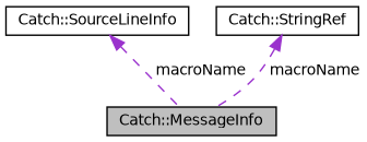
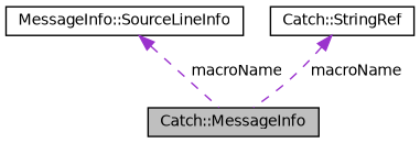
  digraph {
    node [color=black fillcolor=white fontname=Helvetica fontsize=10 shape=record style=filled]
    edge [color=darkorchid3 dir=back fontname=Helvetica fontsize=10 labelfontname=Helvetica labelfontsize=10 style=dashed]
    n1 [fillcolor=grey75 fontcolor=black height=0.2 label="Catch::MessageInfo" width=0.4]
-   n2 [height=0.2 label="Catch::SourceLineInfo" width=0.4]
+   n2 [height=0.2 label="MessageInfo::SourceLineInfo" width=0.4]
    n3 [height=0.2 label="Catch::StringRef" width=0.4]
    n2 -> n1 [label=" macroName"]
    n3 -> n1 [label=" macroName"]
  }
